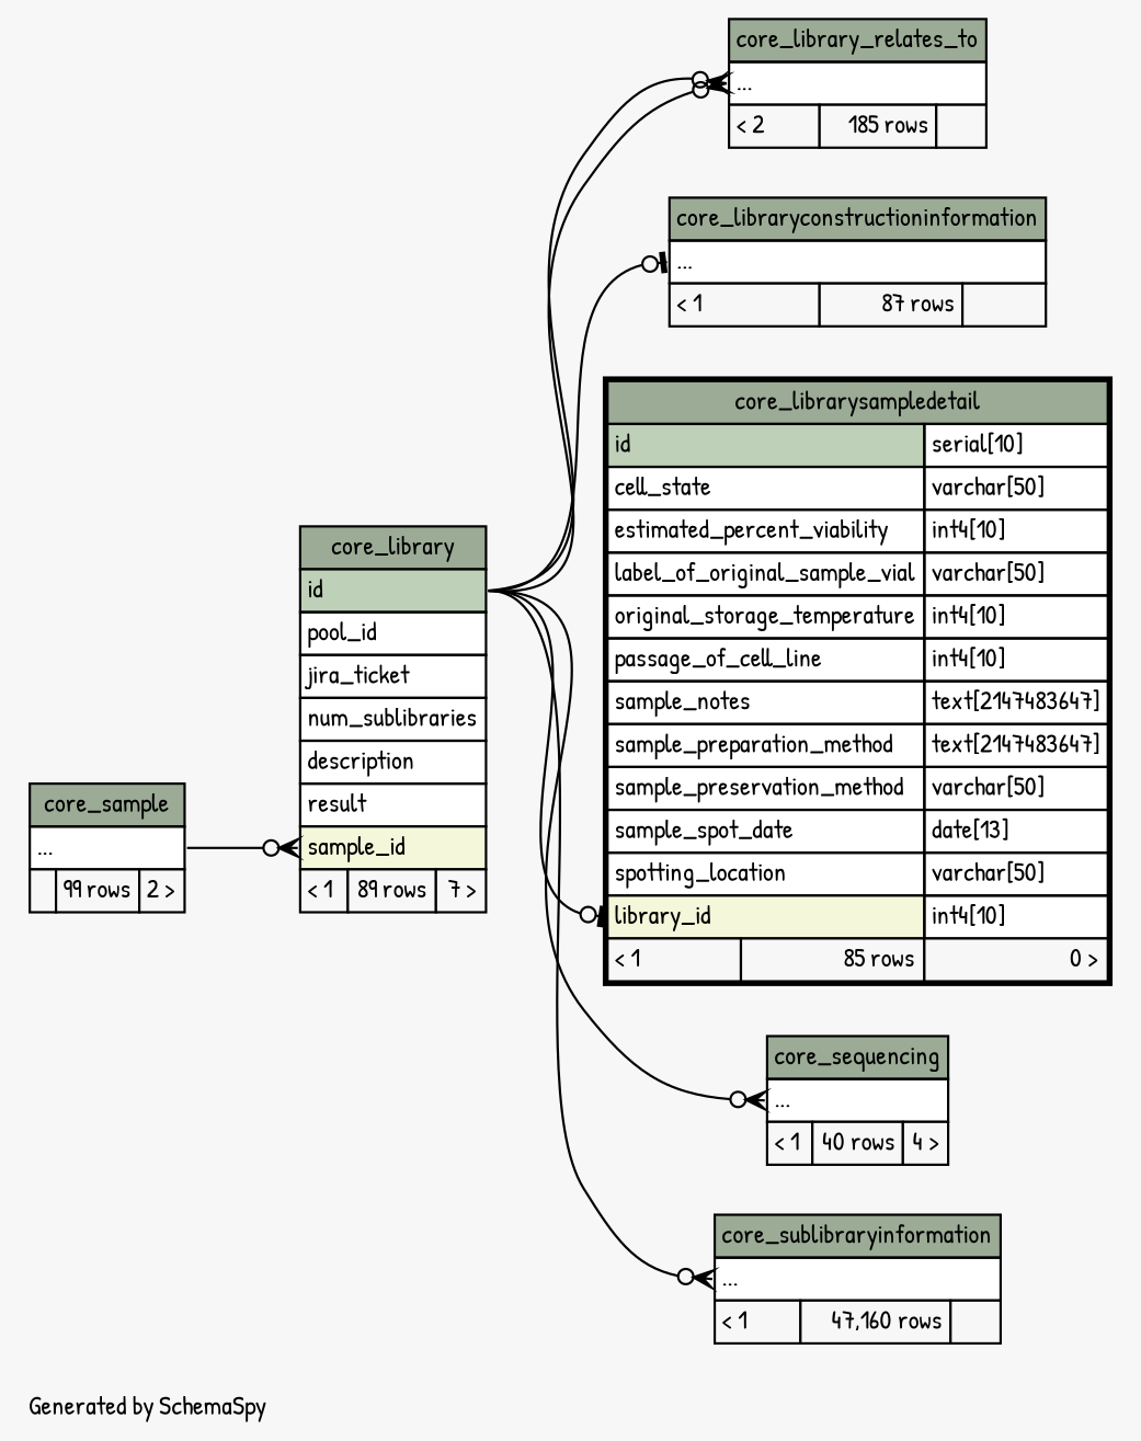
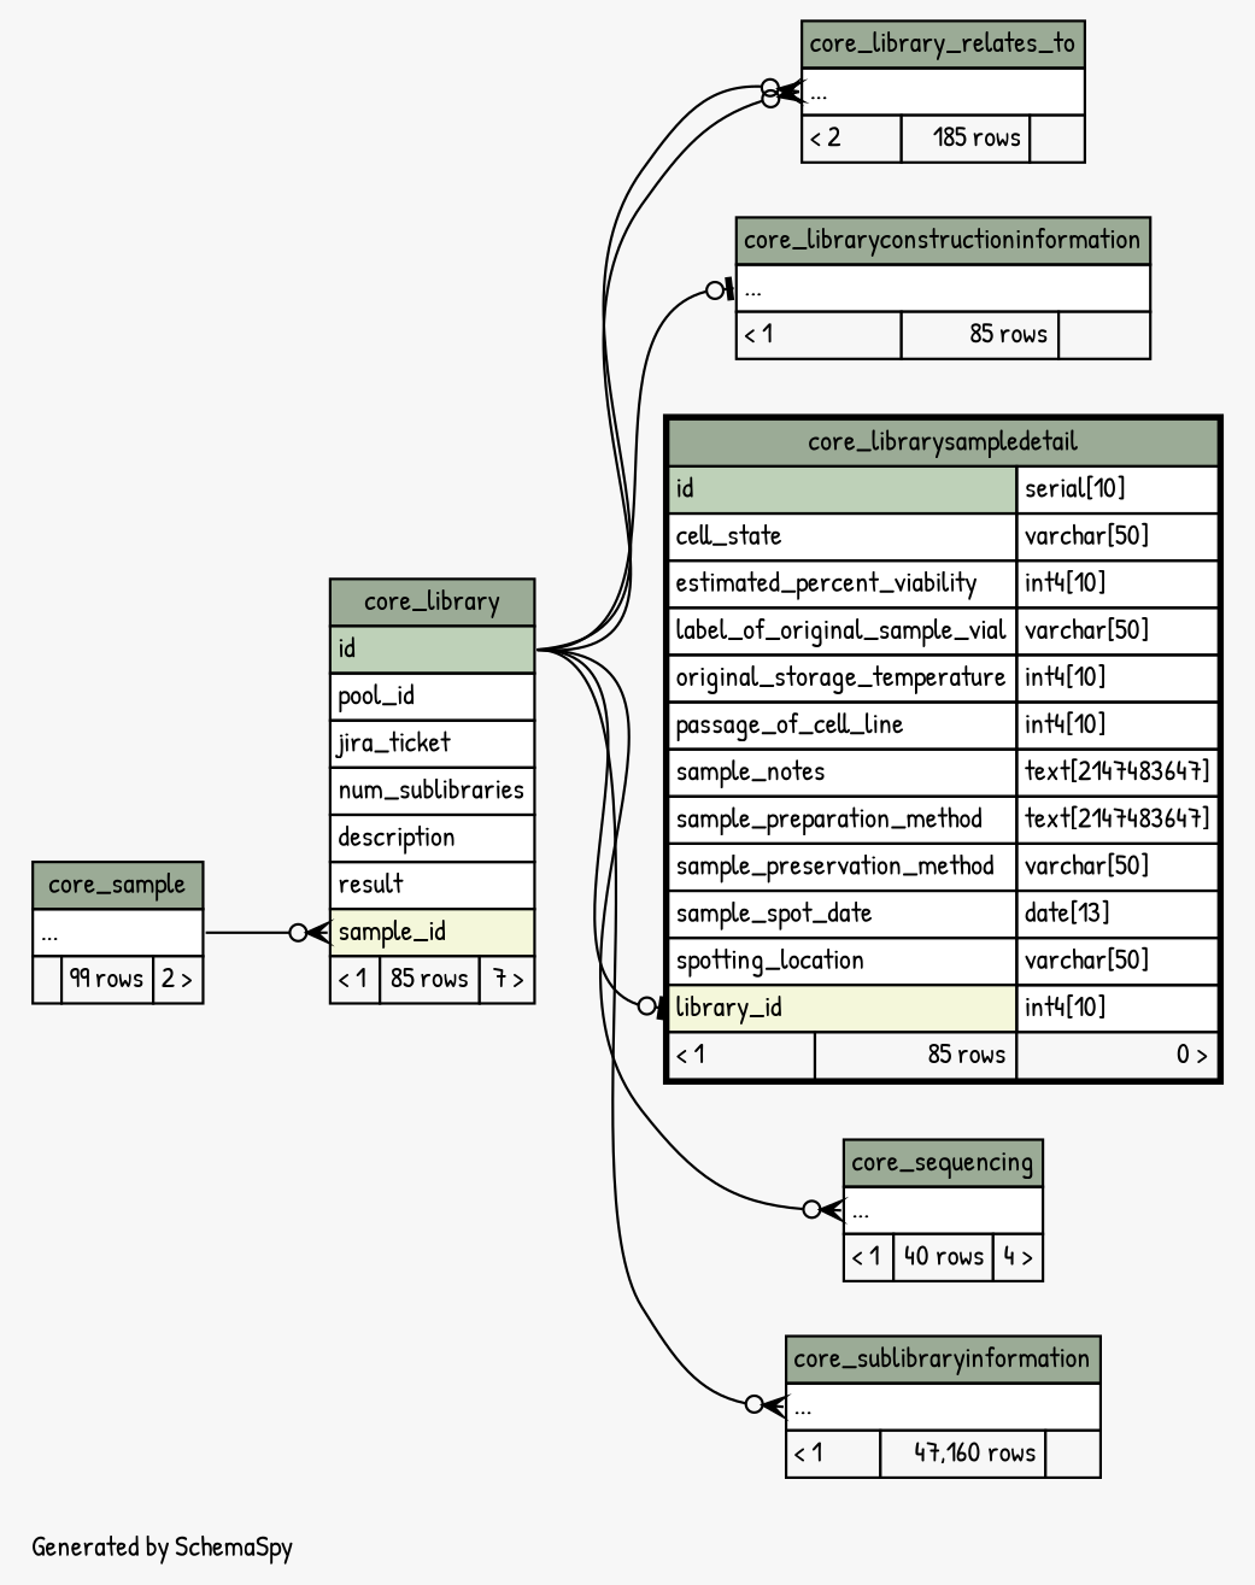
  digraph {
    bgcolor="#f7f7f7"
    fontname="Patrick Hand"
    fontsize=11
    label="\nGenerated by SchemaSpy"
    labeljust=l
    nodesep=0.18
    rankdir=RL
    ranksep=0.46
    node [fontname="Patrick Hand" fontsize=11 shape=plaintext]
    edge [arrowhead=none arrowsize=0.8 arrowtail=crowodot dir=back fontname="Patrick Hand" headport="id:e" tailport="elipses:w"]
-   n1 [label=<     <TABLE BORDER="0" CELLBORDER="1" CELLSPACING="0" BGCOLOR="#ffffff">       <TR><TD COLSPAN="3" BGCOLOR="#9bab96" ALIGN="CENTER">core_library</TD></TR>       <TR><TD PORT="id" COLSPAN="3" BGCOLOR="#bed1b8" ALIGN="LEFT">id</TD></TR>       <TR><TD PORT="pool_id" COLSPAN="3" ALIGN="LEFT">pool_id</TD></TR>       <TR><TD PORT="jira_ticket" COLSPAN="3" ALIGN="LEFT">jira_ticket</TD></TR>       <TR><TD PORT="num_sublibraries" COLSPAN="3" ALIGN="LEFT">num_sublibraries</TD></TR>       <TR><TD PORT="description" COLSPAN="3" ALIGN="LEFT">description</TD></TR>       <TR><TD PORT="result" COLSPAN="3" ALIGN="LEFT">result</TD></TR>       <TR><TD PORT="sample_id" COLSPAN="3" BGCOLOR="#f4f7da" ALIGN="LEFT">sample_id</TD></TR>       <TR><TD ALIGN="LEFT" BGCOLOR="#f7f7f7">&lt; 1</TD><TD ALIGN="RIGHT" BGCOLOR="#f7f7f7">89 rows</TD><TD ALIGN="RIGHT" BGCOLOR="#f7f7f7">7 &gt;</TD></TR>     </TABLE>>]
+   n1 [label=<     <TABLE BORDER="0" CELLBORDER="1" CELLSPACING="0" BGCOLOR="#ffffff">       <TR><TD COLSPAN="3" BGCOLOR="#9bab96" ALIGN="CENTER">core_library</TD></TR>       <TR><TD PORT="id" COLSPAN="3" BGCOLOR="#bed1b8" ALIGN="LEFT">id</TD></TR>       <TR><TD PORT="pool_id" COLSPAN="3" ALIGN="LEFT">pool_id</TD></TR>       <TR><TD PORT="jira_ticket" COLSPAN="3" ALIGN="LEFT">jira_ticket</TD></TR>       <TR><TD PORT="num_sublibraries" COLSPAN="3" ALIGN="LEFT">num_sublibraries</TD></TR>       <TR><TD PORT="description" COLSPAN="3" ALIGN="LEFT">description</TD></TR>       <TR><TD PORT="result" COLSPAN="3" ALIGN="LEFT">result</TD></TR>       <TR><TD PORT="sample_id" COLSPAN="3" BGCOLOR="#f4f7da" ALIGN="LEFT">sample_id</TD></TR>       <TR><TD ALIGN="LEFT" BGCOLOR="#f7f7f7">&lt; 1</TD><TD ALIGN="RIGHT" BGCOLOR="#f7f7f7">85 rows</TD><TD ALIGN="RIGHT" BGCOLOR="#f7f7f7">7 &gt;</TD></TR>     </TABLE>>]
    n2 [label=<     <TABLE BORDER="0" CELLBORDER="1" CELLSPACING="0" BGCOLOR="#ffffff">       <TR><TD COLSPAN="3" BGCOLOR="#9bab96" ALIGN="CENTER">core_sample</TD></TR>       <TR><TD PORT="elipses" COLSPAN="3" ALIGN="LEFT">...</TD></TR>       <TR><TD ALIGN="LEFT" BGCOLOR="#f7f7f7">  </TD><TD ALIGN="RIGHT" BGCOLOR="#f7f7f7">99 rows</TD><TD ALIGN="RIGHT" BGCOLOR="#f7f7f7">2 &gt;</TD></TR>     </TABLE>>]
    n3 [label=<     <TABLE BORDER="0" CELLBORDER="1" CELLSPACING="0" BGCOLOR="#ffffff">       <TR><TD COLSPAN="3" BGCOLOR="#9bab96" ALIGN="CENTER">core_library_relates_to</TD></TR>       <TR><TD PORT="elipses" COLSPAN="3" ALIGN="LEFT">...</TD></TR>       <TR><TD ALIGN="LEFT" BGCOLOR="#f7f7f7">&lt; 2</TD><TD ALIGN="RIGHT" BGCOLOR="#f7f7f7">185 rows</TD><TD ALIGN="RIGHT" BGCOLOR="#f7f7f7">  </TD></TR>     </TABLE>>]
-   n4 [label=<     <TABLE BORDER="0" CELLBORDER="1" CELLSPACING="0" BGCOLOR="#ffffff">       <TR><TD COLSPAN="3" BGCOLOR="#9bab96" ALIGN="CENTER">core_libraryconstructioninformation</TD></TR>       <TR><TD PORT="elipses" COLSPAN="3" ALIGN="LEFT">...</TD></TR>       <TR><TD ALIGN="LEFT" BGCOLOR="#f7f7f7">&lt; 1</TD><TD ALIGN="RIGHT" BGCOLOR="#f7f7f7">87 rows</TD><TD ALIGN="RIGHT" BGCOLOR="#f7f7f7">  </TD></TR>     </TABLE>>]
+   n4 [label=<     <TABLE BORDER="0" CELLBORDER="1" CELLSPACING="0" BGCOLOR="#ffffff">       <TR><TD COLSPAN="3" BGCOLOR="#9bab96" ALIGN="CENTER">core_libraryconstructioninformation</TD></TR>       <TR><TD PORT="elipses" COLSPAN="3" ALIGN="LEFT">...</TD></TR>       <TR><TD ALIGN="LEFT" BGCOLOR="#f7f7f7">&lt; 1</TD><TD ALIGN="RIGHT" BGCOLOR="#f7f7f7">85 rows</TD><TD ALIGN="RIGHT" BGCOLOR="#f7f7f7">  </TD></TR>     </TABLE>>]
    n5 [label=<     <TABLE BORDER="2" CELLBORDER="1" CELLSPACING="0" BGCOLOR="#ffffff">       <TR><TD COLSPAN="3" BGCOLOR="#9bab96" ALIGN="CENTER">core_librarysampledetail</TD></TR>       <TR><TD PORT="id" COLSPAN="2" BGCOLOR="#bed1b8" ALIGN="LEFT">id</TD><TD PORT="id.type" ALIGN="LEFT">serial[10]</TD></TR>       <TR><TD PORT="cell_state" COLSPAN="2" ALIGN="LEFT">cell_state</TD><TD PORT="cell_state.type" ALIGN="LEFT">varchar[50]</TD></TR>       <TR><TD PORT="estimated_percent_viability" COLSPAN="2" ALIGN="LEFT">estimated_percent_viability</TD><TD PORT="estimated_percent_viability.type" ALIGN="LEFT">int4[10]</TD></TR>       <TR><TD PORT="label_of_original_sample_vial" COLSPAN="2" ALIGN="LEFT">label_of_original_sample_vial</TD><TD PORT="label_of_original_sample_vial.type" ALIGN="LEFT">varchar[50]</TD></TR>       <TR><TD PORT="original_storage_temperature" COLSPAN="2" ALIGN="LEFT">original_storage_temperature</TD><TD PORT="original_storage_temperature.type" ALIGN="LEFT">int4[10]</TD></TR>       <TR><TD PORT="passage_of_cell_line" COLSPAN="2" ALIGN="LEFT">passage_of_cell_line</TD><TD PORT="passage_of_cell_line.type" ALIGN="LEFT">int4[10]</TD></TR>       <TR><TD PORT="sample_notes" COLSPAN="2" ALIGN="LEFT">sample_notes</TD><TD PORT="sample_notes.type" ALIGN="LEFT">text[2147483647]</TD></TR>       <TR><TD PORT="sample_preparation_method" COLSPAN="2" ALIGN="LEFT">sample_preparation_method</TD><TD PORT="sample_preparation_method.type" ALIGN="LEFT">text[2147483647]</TD></TR>       <TR><TD PORT="sample_preservation_method" COLSPAN="2" ALIGN="LEFT">sample_preservation_method</TD><TD PORT="sample_preservation_method.type" ALIGN="LEFT">varchar[50]</TD></TR>       <TR><TD PORT="sample_spot_date" COLSPAN="2" ALIGN="LEFT">sample_spot_date</TD><TD PORT="sample_spot_date.type" ALIGN="LEFT">date[13]</TD></TR>       <TR><TD PORT="spotting_location" COLSPAN="2" ALIGN="LEFT">spotting_location</TD><TD PORT="spotting_location.type" ALIGN="LEFT">varchar[50]</TD></TR>       <TR><TD PORT="library_id" COLSPAN="2" BGCOLOR="#f4f7da" ALIGN="LEFT">library_id</TD><TD PORT="library_id.type" ALIGN="LEFT">int4[10]</TD></TR>       <TR><TD ALIGN="LEFT" BGCOLOR="#f7f7f7">&lt; 1</TD><TD ALIGN="RIGHT" BGCOLOR="#f7f7f7">85 rows</TD><TD ALIGN="RIGHT" BGCOLOR="#f7f7f7">0 &gt;</TD></TR>     </TABLE>>]
    n6 [label=<     <TABLE BORDER="0" CELLBORDER="1" CELLSPACING="0" BGCOLOR="#ffffff">       <TR><TD COLSPAN="3" BGCOLOR="#9bab96" ALIGN="CENTER">core_sequencing</TD></TR>       <TR><TD PORT="elipses" COLSPAN="3" ALIGN="LEFT">...</TD></TR>       <TR><TD ALIGN="LEFT" BGCOLOR="#f7f7f7">&lt; 1</TD><TD ALIGN="RIGHT" BGCOLOR="#f7f7f7">40 rows</TD><TD ALIGN="RIGHT" BGCOLOR="#f7f7f7">4 &gt;</TD></TR>     </TABLE>>]
    n7 [label=<     <TABLE BORDER="0" CELLBORDER="1" CELLSPACING="0" BGCOLOR="#ffffff">       <TR><TD COLSPAN="3" BGCOLOR="#9bab96" ALIGN="CENTER">core_sublibraryinformation</TD></TR>       <TR><TD PORT="elipses" COLSPAN="3" ALIGN="LEFT">...</TD></TR>       <TR><TD ALIGN="LEFT" BGCOLOR="#f7f7f7">&lt; 1</TD><TD ALIGN="RIGHT" BGCOLOR="#f7f7f7">47,160 rows</TD><TD ALIGN="RIGHT" BGCOLOR="#f7f7f7">  </TD></TR>     </TABLE>>]
    n1 -> n2 [headport="elipses:e" tailport="sample_id:w"]
    n3 -> n1
    n3 -> n1
    n4 -> n1 [arrowtail=teeodot]
    n5 -> n1 [arrowtail=teeodot tailport="library_id:w"]
    n6 -> n1
    n7 -> n1
  }
